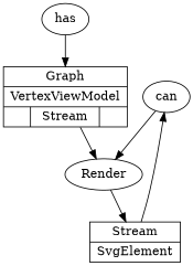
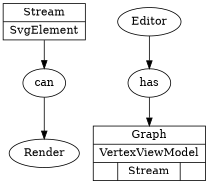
  digraph {
    n1 [label=can]
    Render
    n3 [label=has]
+   Editor
    n5 [label="{ Graph | VertexViewModel | { | Stream | } }" shape=record]
    n6 [label="{ Stream | SvgElement }" shape=record]
    n1 -> Render
-   Render -> n6
    n3 -> n5
-   n5 -> Render
+   Editor -> n3
    n6 -> n1
  }
